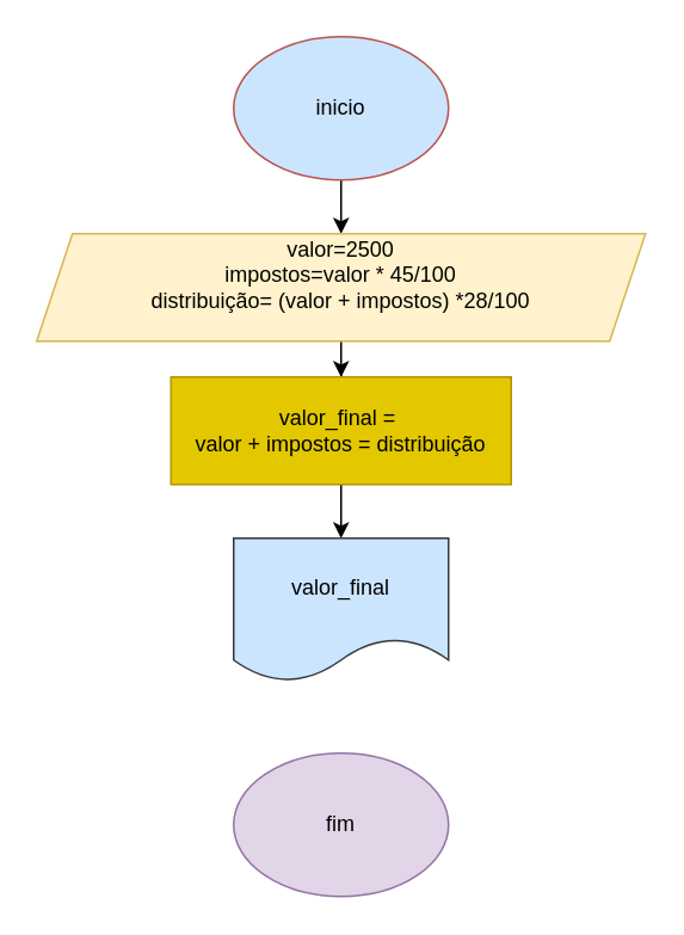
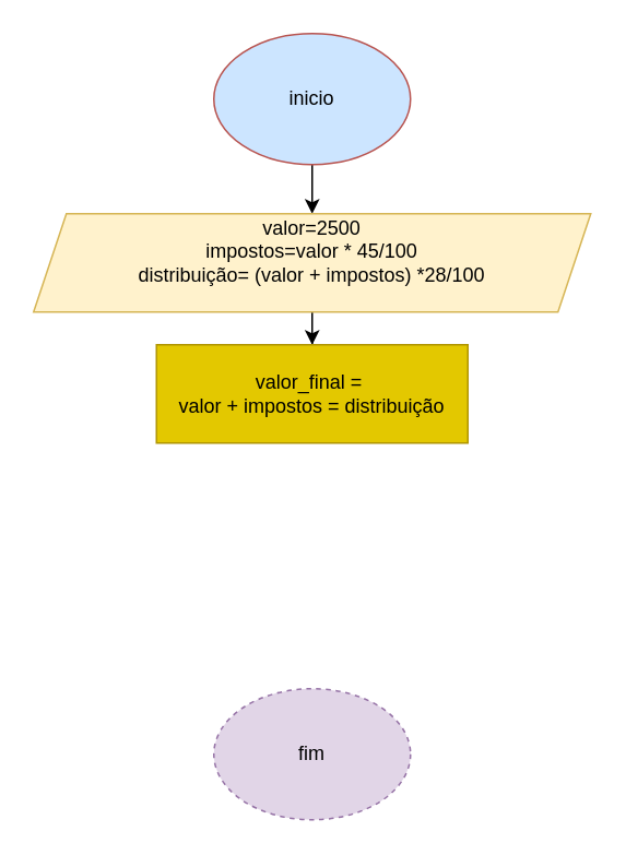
  <mxCell id="0" />
  <mxCell id="1" parent="0" />
  <mxCell id="2" value="" style="edgeStyle=orthogonalEdgeStyle;rounded=0;orthogonalLoop=1;jettySize=auto;html=1;" edge="1" parent="1" source="3" target="5"><mxGeometry relative="1" as="geometry" /></mxCell>
  <mxCell id="3" value="inicio" style="ellipse;whiteSpace=wrap;html=1;fillColor=#cce5ff;strokeColor=#b85450;" vertex="1" parent="1"><mxGeometry x="130" y="20" width="120" height="80" as="geometry" /></mxCell>
  <mxCell id="4" value="" style="edgeStyle=orthogonalEdgeStyle;rounded=0;orthogonalLoop=1;jettySize=auto;html=1;" edge="1" parent="1" source="5" target="7"><mxGeometry relative="1" as="geometry" /></mxCell>
  <mxCell id="5" value="valor=2500&lt;div&gt;impostos=valor * 45/100&lt;/div&gt;&lt;div&gt;distribuição= (valor + impostos) *28/100&lt;/div&gt;&lt;div&gt;&lt;br&gt;&lt;/div&gt;" style="shape=parallelogram;perimeter=parallelogramPerimeter;whiteSpace=wrap;html=1;fixedSize=1;fillColor=#fff2cc;strokeColor=#d6b656;" vertex="1" parent="1"><mxGeometry x="20" y="130" width="340" height="60" as="geometry" /></mxCell>
- <mxCell id="6" value="" style="edgeStyle=orthogonalEdgeStyle;rounded=0;orthogonalLoop=1;jettySize=auto;html=1;" edge="1" parent="1" source="7" target="8"><mxGeometry relative="1" as="geometry" /></mxCell>
  <mxCell id="7" value="valor_final =&amp;nbsp;&lt;div&gt;valor + impostos = distribuição&lt;/div&gt;" style="whiteSpace=wrap;html=1;fillColor=#e3c800;strokeColor=#B09500;fontColor=#000000;" vertex="1" parent="1"><mxGeometry x="95" y="210" width="190" height="60" as="geometry" /></mxCell>
- <mxCell id="8" value="valor_final" style="shape=document;whiteSpace=wrap;html=1;boundedLbl=1;fillColor=#cce5ff;strokeColor=#36393d;" vertex="1" parent="1"><mxGeometry x="130" y="300" width="120" height="80" as="geometry" /></mxCell>
- <mxCell id="9" value="fim" style="ellipse;whiteSpace=wrap;html=1;fillColor=#e1d5e7;strokeColor=#9673a6;" vertex="1" parent="1"><mxGeometry x="130" y="420" width="120" height="80" as="geometry" /></mxCell>
+ <mxCell id="9" value="fim" style="ellipse;whiteSpace=wrap;html=1;fillColor=#e1d5e7;strokeColor=#9673a6;dashed=1;" vertex="1" parent="1"><mxGeometry x="130" y="420" width="120" height="80" as="geometry" /></mxCell>
